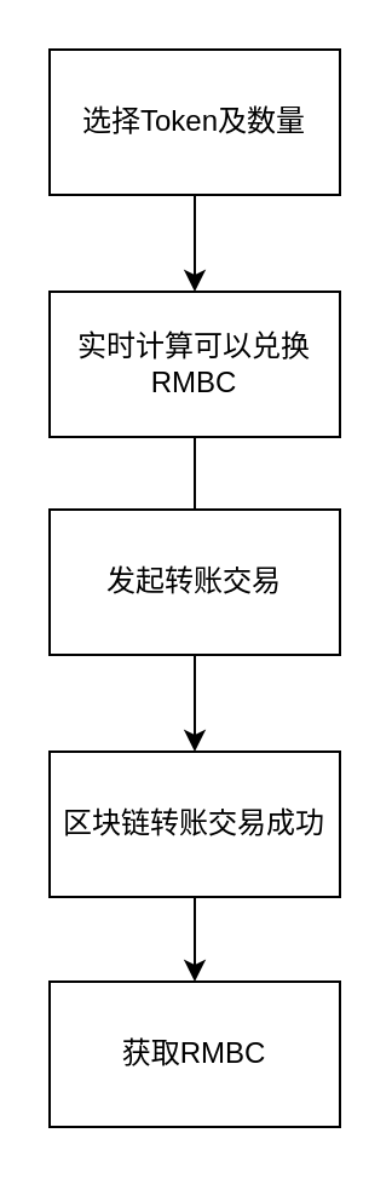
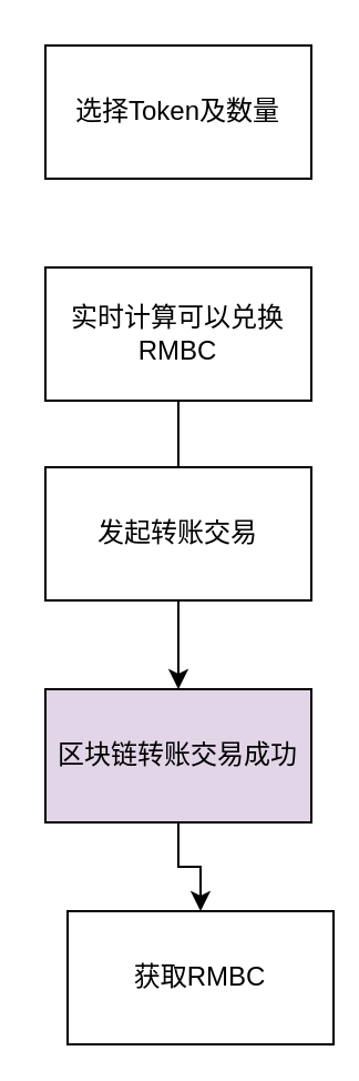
  <mxCell id="0" />
  <mxCell id="1" parent="0" />
- <mxCell id="2" style="edgeStyle=orthogonalEdgeStyle;rounded=0;orthogonalLoop=1;jettySize=auto;html=1;entryX=0.5;entryY=0;entryDx=0;entryDy=0;" edge="1" parent="1" source="3" target="5"><mxGeometry relative="1" as="geometry" /></mxCell>
  <mxCell id="3" value="选择Token及数量" style="rounded=0;whiteSpace=wrap;html=1;" vertex="1" parent="1"><mxGeometry x="20" y="20" width="120" height="60" as="geometry" /></mxCell>
  <mxCell id="4" style="edgeStyle=orthogonalEdgeStyle;rounded=0;orthogonalLoop=1;jettySize=auto;html=1;" edge="1" parent="1" source="5"><mxGeometry relative="1" as="geometry"><mxPoint x="80" y="260" as="targetPoint" /></mxGeometry></mxCell>
  <mxCell id="5" value="实时计算可以兑换RMBC" style="rounded=0;whiteSpace=wrap;html=1;" vertex="1" parent="1"><mxGeometry x="20" y="120" width="120" height="60" as="geometry" /></mxCell>
  <mxCell id="6" style="edgeStyle=orthogonalEdgeStyle;rounded=0;orthogonalLoop=1;jettySize=auto;html=1;entryX=0.5;entryY=0;entryDx=0;entryDy=0;" edge="1" parent="1" source="7" target="9"><mxGeometry relative="1" as="geometry" /></mxCell>
  <mxCell id="7" value="发起转账交易" style="rounded=0;whiteSpace=wrap;html=1;" vertex="1" parent="1"><mxGeometry x="20" y="210" width="120" height="60" as="geometry" /></mxCell>
  <mxCell id="8" style="edgeStyle=orthogonalEdgeStyle;rounded=0;orthogonalLoop=1;jettySize=auto;html=1;entryX=0.5;entryY=0;entryDx=0;entryDy=0;" edge="1" parent="1" source="9" target="10"><mxGeometry relative="1" as="geometry" /></mxCell>
- <mxCell id="9" value="区块链转账交易成功" style="rounded=0;whiteSpace=wrap;html=1;" vertex="1" parent="1"><mxGeometry x="20" y="310" width="120" height="60" as="geometry" /></mxCell>
- <mxCell id="10" value="获取RMBC" style="rounded=0;whiteSpace=wrap;html=1;" vertex="1" parent="1"><mxGeometry x="20" y="405" width="120" height="60" as="geometry" /></mxCell>
+ <mxCell id="9" value="区块链转账交易成功" style="rounded=0;whiteSpace=wrap;html=1;fillColor=#e1d5e7;" vertex="1" parent="1"><mxGeometry x="20" y="310" width="120" height="60" as="geometry" /></mxCell>
+ <mxCell id="10" value="获取RMBC" style="rounded=0;whiteSpace=wrap;html=1;" vertex="1" parent="1"><mxGeometry x="30" y="410" width="120" height="60" as="geometry" /></mxCell>
